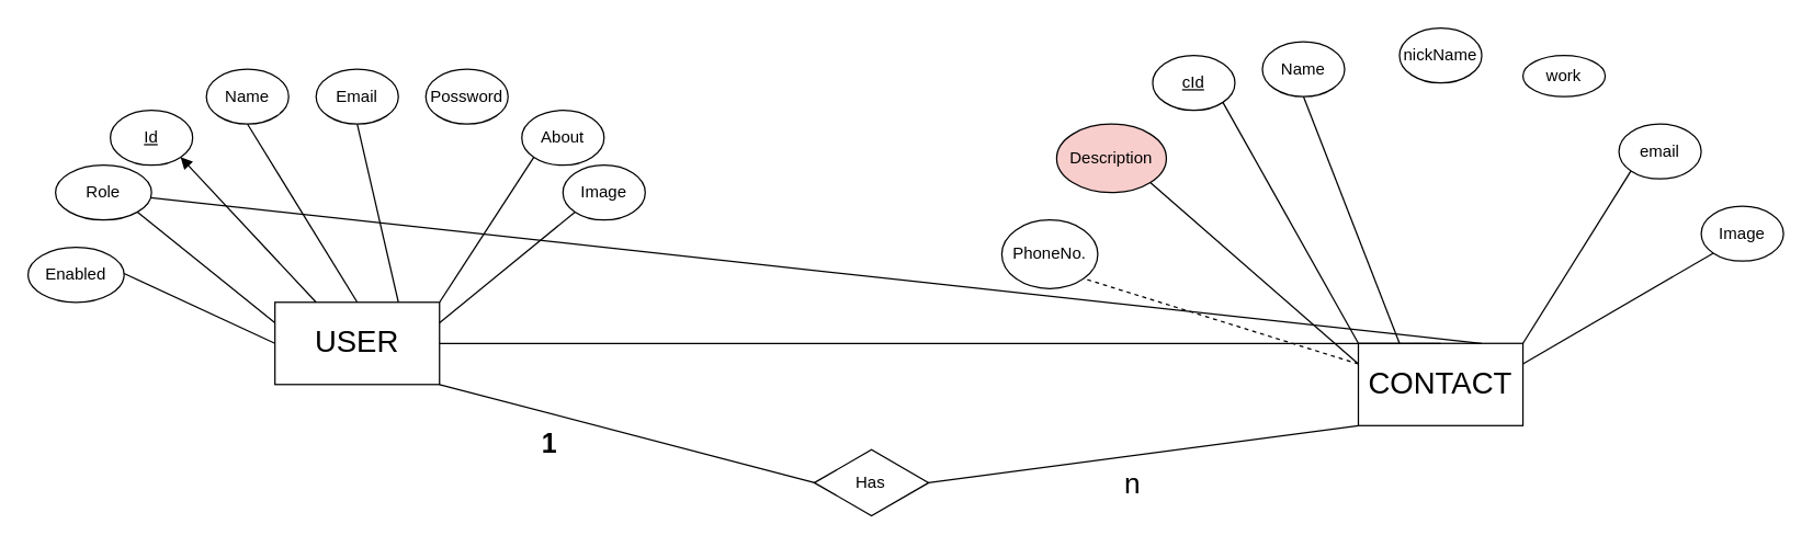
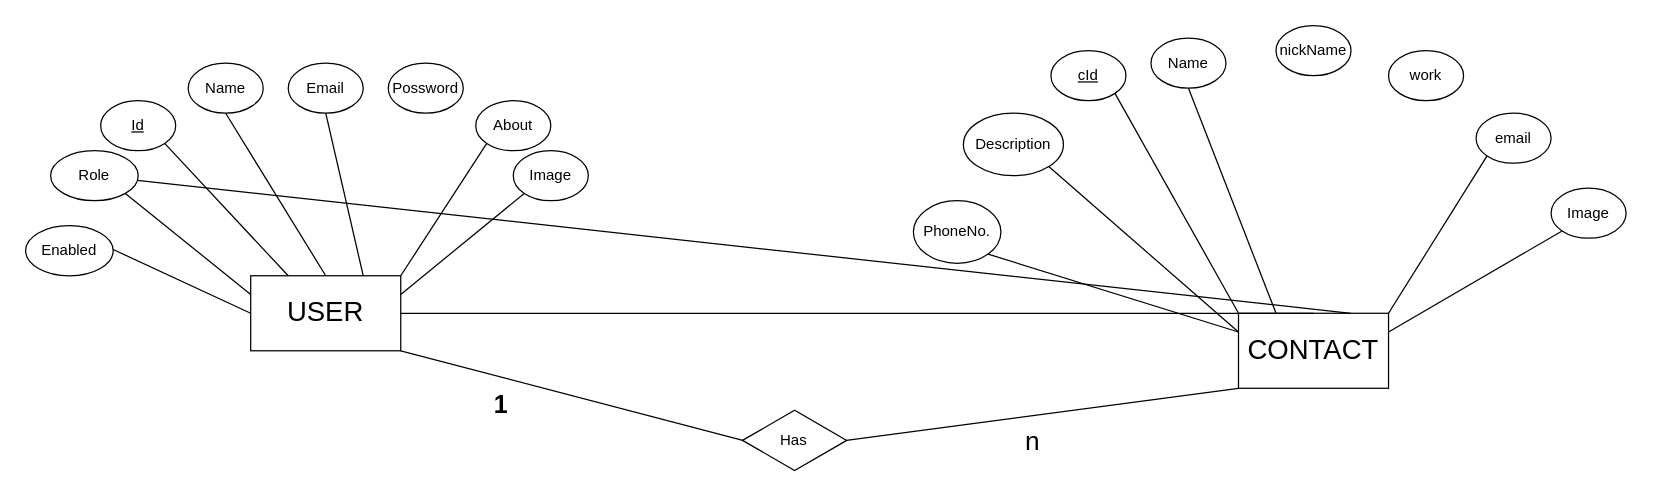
  <mxCell id="0" />
  <mxCell id="1" parent="0" />
  <mxCell id="2" value="&lt;font style=&quot;font-size: 22px;&quot;&gt;USER&lt;/font&gt;" style="rounded=0;whiteSpace=wrap;html=1;" parent="1" vertex="1"><mxGeometry x="200" y="220" width="120" height="60" as="geometry" /></mxCell>
  <mxCell id="3" value="&lt;font style=&quot;font-size: 22px;&quot;&gt;CONTACT&lt;/font&gt;" style="rounded=0;whiteSpace=wrap;html=1;" parent="1" vertex="1"><mxGeometry x="990" y="250" width="120" height="60" as="geometry" /></mxCell>
  <mxCell id="4" value="Name" style="ellipse;whiteSpace=wrap;html=1;" parent="1" vertex="1"><mxGeometry x="150" y="50" width="60" height="40" as="geometry" /></mxCell>
  <mxCell id="5" value="Email" style="ellipse;whiteSpace=wrap;html=1;" parent="1" vertex="1"><mxGeometry x="230" y="50" width="60" height="40" as="geometry" /></mxCell>
  <mxCell id="6" value="Possword" style="ellipse;whiteSpace=wrap;html=1;" parent="1" vertex="1"><mxGeometry x="310" y="50" width="60" height="40" as="geometry" /></mxCell>
  <mxCell id="7" value="About" style="ellipse;whiteSpace=wrap;html=1;" parent="1" vertex="1"><mxGeometry x="380" y="80" width="60" height="40" as="geometry" /></mxCell>
  <mxCell id="8" value="Image" style="ellipse;whiteSpace=wrap;html=1;" parent="1" vertex="1"><mxGeometry x="410" y="120" width="60" height="40" as="geometry" /></mxCell>
  <mxCell id="9" value="Role" style="ellipse;whiteSpace=wrap;html=1;" parent="1" vertex="1"><mxGeometry x="40" y="120" width="70" height="40" as="geometry" /></mxCell>
  <mxCell id="10" value="Enabled" style="ellipse;whiteSpace=wrap;html=1;" parent="1" vertex="1"><mxGeometry x="20" y="180" width="70" height="40" as="geometry" /></mxCell>
  <mxCell id="11" value="&lt;u&gt;Id&lt;/u&gt;" style="ellipse;whiteSpace=wrap;html=1;" parent="1" vertex="1"><mxGeometry x="80" y="80" width="60" height="40" as="geometry" /></mxCell>
- <mxCell id="12" value="" style="endArrow=block;html=1;rounded=0;entryX=1;entryY=1;entryDx=0;entryDy=0;exitX=0.25;exitY=0;exitDx=0;exitDy=0;" parent="1" source="2" target="11" edge="1"><mxGeometry width="50" height="50" relative="1" as="geometry"><mxPoint x="460" y="250" as="sourcePoint" /><mxPoint x="510" y="200" as="targetPoint" /></mxGeometry></mxCell>
+ <mxCell id="12" value="" style="endArrow=none;html=1;rounded=0;entryX=1;entryY=1;entryDx=0;entryDy=0;exitX=0.25;exitY=0;exitDx=0;exitDy=0;" parent="1" source="2" target="11" edge="1"><mxGeometry width="50" height="50" relative="1" as="geometry"><mxPoint x="460" y="250" as="sourcePoint" /><mxPoint x="510" y="200" as="targetPoint" /></mxGeometry></mxCell>
  <mxCell id="13" value="" style="endArrow=none;html=1;rounded=0;entryX=1;entryY=1;entryDx=0;entryDy=0;exitX=0.5;exitY=0;exitDx=0;exitDy=0;" parent="1" source="2" edge="1"><mxGeometry width="50" height="50" relative="1" as="geometry"><mxPoint x="279" y="196" as="sourcePoint" /><mxPoint x="180" y="90" as="targetPoint" /></mxGeometry></mxCell>
  <mxCell id="14" value="" style="endArrow=none;html=1;rounded=0;entryX=0.5;entryY=1;entryDx=0;entryDy=0;exitX=0.75;exitY=0;exitDx=0;exitDy=0;" parent="1" source="2" target="5" edge="1"><mxGeometry width="50" height="50" relative="1" as="geometry"><mxPoint x="269" y="196" as="sourcePoint" /><mxPoint x="170" y="90" as="targetPoint" /></mxGeometry></mxCell>
  <mxCell id="15" value="" style="endArrow=none;html=1;rounded=0;entryX=0;entryY=1;entryDx=0;entryDy=0;exitX=1;exitY=0.25;exitDx=0;exitDy=0;" parent="1" source="2" target="8" edge="1"><mxGeometry width="50" height="50" relative="1" as="geometry"><mxPoint x="479" y="220" as="sourcePoint" /><mxPoint x="380" y="114" as="targetPoint" /></mxGeometry></mxCell>
  <mxCell id="16" value="" style="endArrow=none;html=1;rounded=0;entryX=1;entryY=1;entryDx=0;entryDy=0;exitX=0;exitY=0.25;exitDx=0;exitDy=0;" parent="1" source="2" target="9" edge="1"><mxGeometry width="50" height="50" relative="1" as="geometry"><mxPoint x="270" y="260" as="sourcePoint" /><mxPoint x="171" y="154" as="targetPoint" /></mxGeometry></mxCell>
  <mxCell id="17" value="" style="endArrow=none;html=1;rounded=0;entryX=0;entryY=1;entryDx=0;entryDy=0;exitX=1;exitY=0;exitDx=0;exitDy=0;" parent="1" source="2" target="7" edge="1"><mxGeometry width="50" height="50" relative="1" as="geometry"><mxPoint x="350" y="190" as="sourcePoint" /><mxPoint x="240" y="140" as="targetPoint" /></mxGeometry></mxCell>
  <mxCell id="18" value="" style="endArrow=none;html=1;rounded=0;entryX=1;entryY=1;entryDx=0;entryDy=0;exitX=0;exitY=0.5;exitDx=0;exitDy=0;" parent="1" source="2" edge="1"><mxGeometry width="50" height="50" relative="1" as="geometry"><mxPoint y="280" as="sourcePoint" x="190" /><mxPoint x="90" y="199" as="targetPoint" /></mxGeometry></mxCell>
  <mxCell id="19" value="PhoneNo." style="ellipse;whiteSpace=wrap;html=1;" parent="1" vertex="1"><mxGeometry x="730" y="160" width="70" height="50" as="geometry" /></mxCell>
- <mxCell id="20" value="Description" style="ellipse;whiteSpace=wrap;html=1;fillColor=#f8cecc;" parent="1" vertex="1"><mxGeometry x="770" y="90" width="80" height="50" as="geometry" /></mxCell>
+ <mxCell id="20" value="Description" style="ellipse;whiteSpace=wrap;html=1;" parent="1" vertex="1"><mxGeometry x="770" y="90" width="80" height="50" as="geometry" /></mxCell>
  <mxCell id="21" value="&lt;u&gt;cId&lt;/u&gt;" style="ellipse;whiteSpace=wrap;html=1;" parent="1" vertex="1"><mxGeometry x="840" y="40" width="60" height="40" as="geometry" /></mxCell>
  <mxCell id="22" value="Name" style="ellipse;whiteSpace=wrap;html=1;" parent="1" vertex="1"><mxGeometry x="920" y="30" width="60" height="40" as="geometry" /></mxCell>
  <mxCell id="23" value="nickName" style="ellipse;whiteSpace=wrap;html=1;" vertex="1" parent="1"><mxGeometry x="1020" y="20" width="60" height="40" as="geometry" /></mxCell>
- <mxCell id="24" value="work" style="ellipse;whiteSpace=wrap;html=1;" vertex="1" parent="1"><mxGeometry x="1110" y="40" width="60" height="30" as="geometry" /></mxCell>
+ <mxCell id="24" value="work" style="ellipse;whiteSpace=wrap;html=1;" vertex="1" parent="1"><mxGeometry x="1110" y="40" width="60" height="40" as="geometry" /></mxCell>
  <mxCell id="25" value="email" style="ellipse;whiteSpace=wrap;html=1;" vertex="1" parent="1"><mxGeometry x="1180" y="90" width="60" height="40" as="geometry" /></mxCell>
  <mxCell id="26" value="Image" style="ellipse;whiteSpace=wrap;html=1;" vertex="1" parent="1"><mxGeometry x="1240" y="150" width="60" height="40" as="geometry" /></mxCell>
  <mxCell id="27" value="" style="endArrow=none;html=1;rounded=0;exitX=1;exitY=0.25;exitDx=0;exitDy=0;entryX=0;entryY=1;entryDx=0;entryDy=0;" edge="1" parent="1" source="3" target="26"><mxGeometry width="50" height="50" relative="1" as="geometry"><mxPoint x="1110" y="200" as="sourcePoint" /><mxPoint x="1160" y="150" as="targetPoint" /></mxGeometry></mxCell>
  <mxCell id="28" value="" style="endArrow=none;html=1;rounded=0;exitX=0.75;exitY=0;exitDx=0;exitDy=0;" edge="1" parent="1" source="3" target="9"><mxGeometry width="50" height="50" relative="1" as="geometry"><mxPoint x="1050" y="120" as="sourcePoint" /><mxPoint x="1100" y="70" as="targetPoint" /></mxGeometry></mxCell>
  <mxCell id="29" value="" style="endArrow=none;html=1;rounded=0;exitX=1;exitY=0;exitDx=0;exitDy=0;entryX=0;entryY=1;entryDx=0;entryDy=0;" edge="1" parent="1" source="3" target="25"><mxGeometry width="50" height="50" relative="1" as="geometry"><mxPoint x="1110" y="140" as="sourcePoint" /><mxPoint x="1160" y="90" as="targetPoint" /></mxGeometry></mxCell>
  <mxCell id="30" value="" style="endArrow=none;html=1;rounded=0;entryX=1;entryY=1;entryDx=0;entryDy=0;exitX=0;exitY=0.25;exitDx=0;exitDy=0;" edge="1" parent="1" source="3" target="20"><mxGeometry width="50" height="50" relative="1" as="geometry"><mxPoint x="980" y="290" as="sourcePoint" /><mxPoint x="1030" y="240" as="targetPoint" /></mxGeometry></mxCell>
  <mxCell id="31" value="" style="endArrow=none;html=1;rounded=0;exitX=0.5;exitY=0;exitDx=0;exitDy=0;" edge="1" parent="1" source="3" target="2"><mxGeometry width="50" height="50" relative="1" as="geometry"><mxPoint x="950" y="250" as="sourcePoint" /><mxPoint x="1000" y="200" as="targetPoint" /></mxGeometry></mxCell>
  <mxCell id="32" value="" style="endArrow=none;html=1;rounded=0;entryX=0.5;entryY=1;entryDx=0;entryDy=0;exitX=0.25;exitY=0;exitDx=0;exitDy=0;" edge="1" parent="1" source="3" target="22"><mxGeometry width="50" height="50" relative="1" as="geometry"><mxPoint x="960" y="260" as="sourcePoint" /><mxPoint x="1010" y="210" as="targetPoint" /></mxGeometry></mxCell>
  <mxCell id="33" value="" style="endArrow=none;html=1;rounded=0;exitX=1;exitY=1;exitDx=0;exitDy=0;entryX=0;entryY=0;entryDx=0;entryDy=0;" edge="1" parent="1" source="21" target="3"><mxGeometry width="50" height="50" relative="1" as="geometry"><mxPoint x="970" y="270" as="sourcePoint" /><mxPoint x="1020" y="220" as="targetPoint" /></mxGeometry></mxCell>
- <mxCell id="34" value="" style="endArrow=none;html=1;rounded=0;entryX=1;entryY=1;entryDx=0;entryDy=0;exitX=0;exitY=0.25;exitDx=0;exitDy=0;dashed=1;" edge="1" parent="1" source="3" target="19"><mxGeometry width="50" height="50" relative="1" as="geometry"><mxPoint x="1000" y="275" as="sourcePoint" /><mxPoint x="848" y="143" as="targetPoint" /></mxGeometry></mxCell>
+ <mxCell id="34" value="" style="endArrow=none;html=1;rounded=0;entryX=1;entryY=1;entryDx=0;entryDy=0;exitX=0;exitY=0.25;exitDx=0;exitDy=0;" edge="1" parent="1" source="3" target="19"><mxGeometry width="50" height="50" relative="1" as="geometry"><mxPoint x="1000" y="275" as="sourcePoint" /><mxPoint x="848" y="143" as="targetPoint" /></mxGeometry></mxCell>
  <mxCell id="35" value="Has" style="html=1;whiteSpace=wrap;aspect=fixed;shape=isoRectangle;rotation=0;" vertex="1" parent="1"><mxGeometry x="593.33" y="326.67" width="83.33" height="50" as="geometry" /></mxCell>
  <mxCell id="36" value="" style="endArrow=none;html=1;rounded=0;exitX=1;exitY=1;exitDx=0;exitDy=0;entryX=0.003;entryY=0.5;entryDx=0;entryDy=0;entryPerimeter=0;" edge="1" parent="1" source="2" target="35"><mxGeometry width="50" height="50" relative="1" as="geometry"><mxPoint x="620" y="390" as="sourcePoint" /><mxPoint x="670" y="340" as="targetPoint" /></mxGeometry></mxCell>
  <mxCell id="37" value="" style="endArrow=none;html=1;rounded=0;exitX=0.997;exitY=0.5;exitDx=0;exitDy=0;entryX=0;entryY=1;entryDx=0;entryDy=0;exitPerimeter=0;" edge="1" parent="1" source="35" target="3"><mxGeometry width="50" height="50" relative="1" as="geometry"><mxPoint x="760" y="270" as="sourcePoint" /><mxPoint x="1038" y="341" as="targetPoint" /></mxGeometry></mxCell>
  <mxCell id="38" value="&lt;h2&gt;&lt;font style=&quot;font-size: 20px;&quot;&gt;1&lt;/font&gt;&lt;/h2&gt;" style="text;html=1;align=center;verticalAlign=middle;resizable=0;points=[];autosize=1;strokeColor=none;fillColor=none;" vertex="1" parent="1"><mxGeometry x="385" y="288" width="30" height="70" as="geometry" /></mxCell>
  <mxCell id="39" value="&lt;font style=&quot;font-size: 21px;&quot;&gt;n&lt;/font&gt;" style="text;html=1;align=center;verticalAlign=middle;resizable=0;points=[];autosize=1;strokeColor=none;fillColor=none;" vertex="1" parent="1"><mxGeometry x="805" y="331.67" width="40" height="40" as="geometry" /></mxCell>
